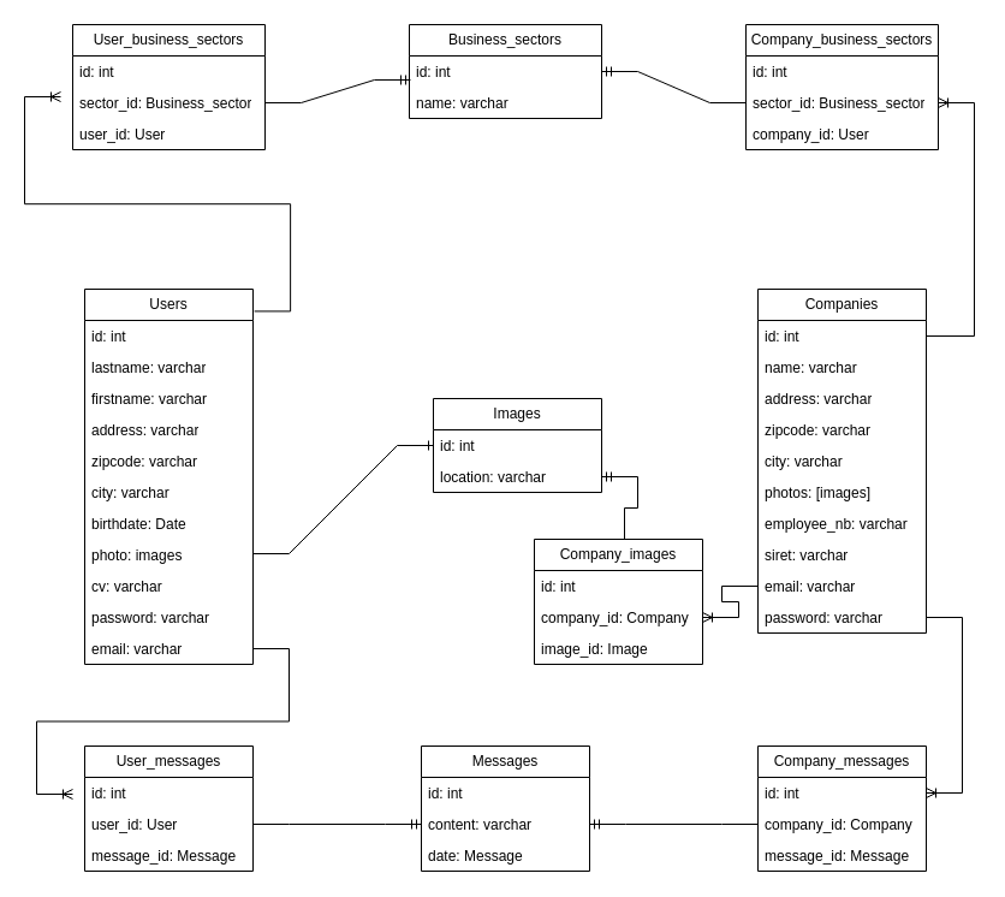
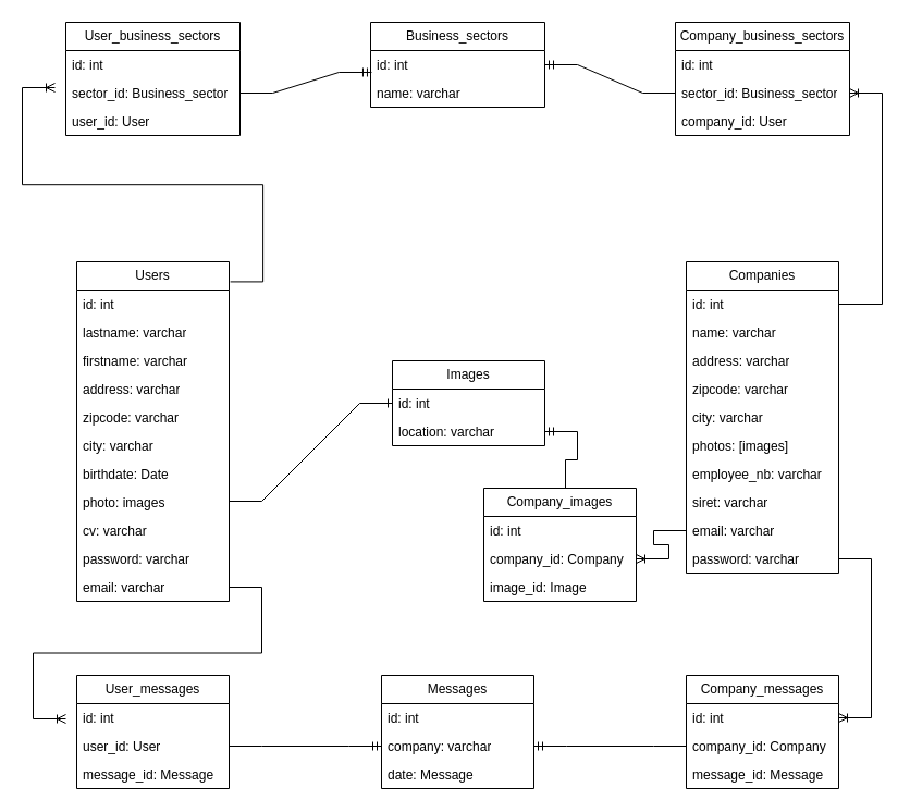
  <mxCell id="0" />
  <mxCell id="1" parent="0" />
  <mxCell id="2" value="Users" style="swimlane;fontStyle=0;childLayout=stackLayout;horizontal=1;startSize=26;fillColor=none;horizontalStack=0;resizeParent=1;resizeParentMax=0;resizeLast=0;collapsible=1;marginBottom=0;whiteSpace=wrap;html=1;" vertex="1" parent="1"><mxGeometry x="70" y="240" width="140" height="312" as="geometry" /></mxCell>
  <mxCell id="3" value="id: int" style="text;strokeColor=none;fillColor=none;align=left;verticalAlign=top;spacingLeft=4;spacingRight=4;overflow=hidden;rotatable=0;points=[[0,0.5],[1,0.5]];portConstraint=eastwest;whiteSpace=wrap;html=1;" vertex="1" parent="2"><mxGeometry y="26" width="140" height="26" as="geometry" /></mxCell>
  <mxCell id="4" value="lastname: varchar" style="text;strokeColor=none;fillColor=none;align=left;verticalAlign=top;spacingLeft=4;spacingRight=4;overflow=hidden;rotatable=0;points=[[0,0.5],[1,0.5]];portConstraint=eastwest;whiteSpace=wrap;html=1;" vertex="1" parent="2"><mxGeometry y="52" width="140" height="26" as="geometry" /></mxCell>
  <mxCell id="5" value="firstname: varchar" style="text;strokeColor=none;fillColor=none;align=left;verticalAlign=top;spacingLeft=4;spacingRight=4;overflow=hidden;rotatable=0;points=[[0,0.5],[1,0.5]];portConstraint=eastwest;whiteSpace=wrap;html=1;" vertex="1" parent="2"><mxGeometry y="78" width="140" height="26" as="geometry" /></mxCell>
  <mxCell id="6" value="address: varchar" style="text;strokeColor=none;fillColor=none;align=left;verticalAlign=top;spacingLeft=4;spacingRight=4;overflow=hidden;rotatable=0;points=[[0,0.5],[1,0.5]];portConstraint=eastwest;whiteSpace=wrap;html=1;" vertex="1" parent="2"><mxGeometry y="104" width="140" height="26" as="geometry" /></mxCell>
  <mxCell id="7" value="zipcode: varchar" style="text;strokeColor=none;fillColor=none;align=left;verticalAlign=top;spacingLeft=4;spacingRight=4;overflow=hidden;rotatable=0;points=[[0,0.5],[1,0.5]];portConstraint=eastwest;whiteSpace=wrap;html=1;" vertex="1" parent="2"><mxGeometry y="130" width="140" height="26" as="geometry" /></mxCell>
  <mxCell id="8" value="city: varchar" style="text;strokeColor=none;fillColor=none;align=left;verticalAlign=top;spacingLeft=4;spacingRight=4;overflow=hidden;rotatable=0;points=[[0,0.5],[1,0.5]];portConstraint=eastwest;whiteSpace=wrap;html=1;" vertex="1" parent="2"><mxGeometry y="156" width="140" height="26" as="geometry" /></mxCell>
  <mxCell id="9" value="birthdate: Date" style="text;strokeColor=none;fillColor=none;align=left;verticalAlign=top;spacingLeft=4;spacingRight=4;overflow=hidden;rotatable=0;points=[[0,0.5],[1,0.5]];portConstraint=eastwest;whiteSpace=wrap;html=1;" vertex="1" parent="2"><mxGeometry y="182" width="140" height="26" as="geometry" /></mxCell>
  <mxCell id="10" value="photo: images" style="text;strokeColor=none;fillColor=none;align=left;verticalAlign=top;spacingLeft=4;spacingRight=4;overflow=hidden;rotatable=0;points=[[0,0.5],[1,0.5]];portConstraint=eastwest;whiteSpace=wrap;html=1;" vertex="1" parent="2"><mxGeometry y="208" width="140" height="26" as="geometry" /></mxCell>
  <mxCell id="11" value="cv: varchar" style="text;strokeColor=none;fillColor=none;align=left;verticalAlign=top;spacingLeft=4;spacingRight=4;overflow=hidden;rotatable=0;points=[[0,0.5],[1,0.5]];portConstraint=eastwest;whiteSpace=wrap;html=1;" vertex="1" parent="2"><mxGeometry y="234" width="140" height="26" as="geometry" /></mxCell>
  <mxCell id="12" value="password: varchar" style="text;strokeColor=none;fillColor=none;align=left;verticalAlign=top;spacingLeft=4;spacingRight=4;overflow=hidden;rotatable=0;points=[[0,0.5],[1,0.5]];portConstraint=eastwest;whiteSpace=wrap;html=1;" vertex="1" parent="2"><mxGeometry y="260" width="140" height="26" as="geometry" /></mxCell>
  <mxCell id="13" value="email: varchar" style="text;strokeColor=none;fillColor=none;align=left;verticalAlign=top;spacingLeft=4;spacingRight=4;overflow=hidden;rotatable=0;points=[[0,0.5],[1,0.5]];portConstraint=eastwest;whiteSpace=wrap;html=1;" vertex="1" parent="2"><mxGeometry y="286" width="140" height="26" as="geometry" /></mxCell>
  <mxCell id="14" value="Companies" style="swimlane;fontStyle=0;childLayout=stackLayout;horizontal=1;startSize=26;fillColor=none;horizontalStack=0;resizeParent=1;resizeParentMax=0;resizeLast=0;collapsible=1;marginBottom=0;whiteSpace=wrap;html=1;" vertex="1" parent="1"><mxGeometry x="630" y="240" width="140" height="286" as="geometry" /></mxCell>
  <mxCell id="15" value="id: int" style="text;strokeColor=none;fillColor=none;align=left;verticalAlign=top;spacingLeft=4;spacingRight=4;overflow=hidden;rotatable=0;points=[[0,0.5],[1,0.5]];portConstraint=eastwest;whiteSpace=wrap;html=1;" vertex="1" parent="14"><mxGeometry y="26" width="140" height="26" as="geometry" /></mxCell>
  <mxCell id="16" value="name: varchar" style="text;strokeColor=none;fillColor=none;align=left;verticalAlign=top;spacingLeft=4;spacingRight=4;overflow=hidden;rotatable=0;points=[[0,0.5],[1,0.5]];portConstraint=eastwest;whiteSpace=wrap;html=1;" vertex="1" parent="14"><mxGeometry y="52" width="140" height="26" as="geometry" /></mxCell>
  <mxCell id="17" value="address: varchar" style="text;strokeColor=none;fillColor=none;align=left;verticalAlign=top;spacingLeft=4;spacingRight=4;overflow=hidden;rotatable=0;points=[[0,0.5],[1,0.5]];portConstraint=eastwest;whiteSpace=wrap;html=1;" vertex="1" parent="14"><mxGeometry y="78" width="140" height="26" as="geometry" /></mxCell>
  <mxCell id="18" value="zipcode: varchar" style="text;strokeColor=none;fillColor=none;align=left;verticalAlign=top;spacingLeft=4;spacingRight=4;overflow=hidden;rotatable=0;points=[[0,0.5],[1,0.5]];portConstraint=eastwest;whiteSpace=wrap;html=1;" vertex="1" parent="14"><mxGeometry y="104" width="140" height="26" as="geometry" /></mxCell>
  <mxCell id="19" value="city: varchar" style="text;strokeColor=none;fillColor=none;align=left;verticalAlign=top;spacingLeft=4;spacingRight=4;overflow=hidden;rotatable=0;points=[[0,0.5],[1,0.5]];portConstraint=eastwest;whiteSpace=wrap;html=1;" vertex="1" parent="14"><mxGeometry y="130" width="140" height="26" as="geometry" /></mxCell>
  <mxCell id="20" value="photos: [images]" style="text;strokeColor=none;fillColor=none;align=left;verticalAlign=top;spacingLeft=4;spacingRight=4;overflow=hidden;rotatable=0;points=[[0,0.5],[1,0.5]];portConstraint=eastwest;whiteSpace=wrap;html=1;" vertex="1" parent="14"><mxGeometry y="156" width="140" height="26" as="geometry" /></mxCell>
  <mxCell id="21" value="employee_nb: varchar" style="text;strokeColor=none;fillColor=none;align=left;verticalAlign=top;spacingLeft=4;spacingRight=4;overflow=hidden;rotatable=0;points=[[0,0.5],[1,0.5]];portConstraint=eastwest;whiteSpace=wrap;html=1;" vertex="1" parent="14"><mxGeometry y="182" width="140" height="26" as="geometry" /></mxCell>
  <mxCell id="22" value="siret: varchar" style="text;strokeColor=none;fillColor=none;align=left;verticalAlign=top;spacingLeft=4;spacingRight=4;overflow=hidden;rotatable=0;points=[[0,0.5],[1,0.5]];portConstraint=eastwest;whiteSpace=wrap;html=1;" vertex="1" parent="14"><mxGeometry y="208" width="140" height="26" as="geometry" /></mxCell>
  <mxCell id="23" value="email: varchar" style="text;strokeColor=none;fillColor=none;align=left;verticalAlign=top;spacingLeft=4;spacingRight=4;overflow=hidden;rotatable=0;points=[[0,0.5],[1,0.5]];portConstraint=eastwest;whiteSpace=wrap;html=1;" vertex="1" parent="14"><mxGeometry y="234" width="140" height="26" as="geometry" /></mxCell>
  <mxCell id="24" value="password: varchar" style="text;strokeColor=none;fillColor=none;align=left;verticalAlign=top;spacingLeft=4;spacingRight=4;overflow=hidden;rotatable=0;points=[[0,0.5],[1,0.5]];portConstraint=eastwest;whiteSpace=wrap;html=1;" vertex="1" parent="14"><mxGeometry y="260" width="140" height="26" as="geometry" /></mxCell>
  <mxCell id="25" value="Images" style="swimlane;fontStyle=0;childLayout=stackLayout;horizontal=1;startSize=26;fillColor=none;horizontalStack=0;resizeParent=1;resizeParentMax=0;resizeLast=0;collapsible=1;marginBottom=0;whiteSpace=wrap;html=1;" vertex="1" parent="1"><mxGeometry x="360" y="331" width="140" height="78" as="geometry" /></mxCell>
  <mxCell id="26" value="id: int" style="text;strokeColor=none;fillColor=none;align=left;verticalAlign=top;spacingLeft=4;spacingRight=4;overflow=hidden;rotatable=0;points=[[0,0.5],[1,0.5]];portConstraint=eastwest;whiteSpace=wrap;html=1;" vertex="1" parent="25"><mxGeometry y="26" width="140" height="26" as="geometry" /></mxCell>
  <mxCell id="27" value="location: varchar" style="text;strokeColor=none;fillColor=none;align=left;verticalAlign=top;spacingLeft=4;spacingRight=4;overflow=hidden;rotatable=0;points=[[0,0.5],[1,0.5]];portConstraint=eastwest;whiteSpace=wrap;html=1;" vertex="1" parent="25"><mxGeometry y="52" width="140" height="26" as="geometry" /></mxCell>
  <mxCell id="28" value="Messages" style="swimlane;fontStyle=0;childLayout=stackLayout;horizontal=1;startSize=26;fillColor=none;horizontalStack=0;resizeParent=1;resizeParentMax=0;resizeLast=0;collapsible=1;marginBottom=0;whiteSpace=wrap;html=1;" vertex="1" parent="1"><mxGeometry x="350" y="620" width="140" height="104" as="geometry" /></mxCell>
  <mxCell id="29" value="id: int" style="text;strokeColor=none;fillColor=none;align=left;verticalAlign=top;spacingLeft=4;spacingRight=4;overflow=hidden;rotatable=0;points=[[0,0.5],[1,0.5]];portConstraint=eastwest;whiteSpace=wrap;html=1;" vertex="1" parent="28"><mxGeometry y="26" width="140" height="26" as="geometry" /></mxCell>
- <mxCell id="30" value="content: varchar&lt;br&gt;" style="text;strokeColor=none;fillColor=none;align=left;verticalAlign=top;spacingLeft=4;spacingRight=4;overflow=hidden;rotatable=0;points=[[0,0.5],[1,0.5]];portConstraint=eastwest;whiteSpace=wrap;html=1;" vertex="1" parent="28"><mxGeometry y="52" width="140" height="26" as="geometry" /></mxCell>
+ <mxCell id="30" value="company: varchar&lt;br&gt;" style="text;strokeColor=none;fillColor=none;align=left;verticalAlign=top;spacingLeft=4;spacingRight=4;overflow=hidden;rotatable=0;points=[[0,0.5],[1,0.5]];portConstraint=eastwest;whiteSpace=wrap;html=1;" vertex="1" parent="28"><mxGeometry y="52" width="140" height="26" as="geometry" /></mxCell>
  <mxCell id="31" value="date: Message" style="text;strokeColor=none;fillColor=none;align=left;verticalAlign=top;spacingLeft=4;spacingRight=4;overflow=hidden;rotatable=0;points=[[0,0.5],[1,0.5]];portConstraint=eastwest;whiteSpace=wrap;html=1;" vertex="1" parent="28"><mxGeometry y="78" width="140" height="26" as="geometry" /></mxCell>
  <mxCell id="32" value="Company_messages" style="swimlane;fontStyle=0;childLayout=stackLayout;horizontal=1;startSize=26;fillColor=none;horizontalStack=0;resizeParent=1;resizeParentMax=0;resizeLast=0;collapsible=1;marginBottom=0;whiteSpace=wrap;html=1;" vertex="1" parent="1"><mxGeometry x="630" y="620" width="140" height="104" as="geometry" /></mxCell>
  <mxCell id="33" value="id: int" style="text;strokeColor=none;fillColor=none;align=left;verticalAlign=top;spacingLeft=4;spacingRight=4;overflow=hidden;rotatable=0;points=[[0,0.5],[1,0.5]];portConstraint=eastwest;whiteSpace=wrap;html=1;" vertex="1" parent="32"><mxGeometry y="26" width="140" height="26" as="geometry" /></mxCell>
  <mxCell id="34" value="company_id: Company" style="text;strokeColor=none;fillColor=none;align=left;verticalAlign=top;spacingLeft=4;spacingRight=4;overflow=hidden;rotatable=0;points=[[0,0.5],[1,0.5]];portConstraint=eastwest;whiteSpace=wrap;html=1;" vertex="1" parent="32"><mxGeometry y="52" width="140" height="26" as="geometry" /></mxCell>
  <mxCell id="35" value="message_id: Message" style="text;strokeColor=none;fillColor=none;align=left;verticalAlign=top;spacingLeft=4;spacingRight=4;overflow=hidden;rotatable=0;points=[[0,0.5],[1,0.5]];portConstraint=eastwest;whiteSpace=wrap;html=1;" vertex="1" parent="32"><mxGeometry y="78" width="140" height="26" as="geometry" /></mxCell>
  <mxCell id="36" value="User_messages" style="swimlane;fontStyle=0;childLayout=stackLayout;horizontal=1;startSize=26;fillColor=none;horizontalStack=0;resizeParent=1;resizeParentMax=0;resizeLast=0;collapsible=1;marginBottom=0;whiteSpace=wrap;html=1;" vertex="1" parent="1"><mxGeometry x="70" y="620" width="140" height="104" as="geometry" /></mxCell>
  <mxCell id="37" value="id: int" style="text;strokeColor=none;fillColor=none;align=left;verticalAlign=top;spacingLeft=4;spacingRight=4;overflow=hidden;rotatable=0;points=[[0,0.5],[1,0.5]];portConstraint=eastwest;whiteSpace=wrap;html=1;" vertex="1" parent="36"><mxGeometry y="26" width="140" height="26" as="geometry" /></mxCell>
  <mxCell id="38" value="user_id: User" style="text;strokeColor=none;fillColor=none;align=left;verticalAlign=top;spacingLeft=4;spacingRight=4;overflow=hidden;rotatable=0;points=[[0,0.5],[1,0.5]];portConstraint=eastwest;whiteSpace=wrap;html=1;" vertex="1" parent="36"><mxGeometry y="52" width="140" height="26" as="geometry" /></mxCell>
  <mxCell id="39" value="message_id: Message" style="text;strokeColor=none;fillColor=none;align=left;verticalAlign=top;spacingLeft=4;spacingRight=4;overflow=hidden;rotatable=0;points=[[0,0.5],[1,0.5]];portConstraint=eastwest;whiteSpace=wrap;html=1;" vertex="1" parent="36"><mxGeometry y="78" width="140" height="26" as="geometry" /></mxCell>
  <mxCell id="40" value="Business_sectors" style="swimlane;fontStyle=0;childLayout=stackLayout;horizontal=1;startSize=26;fillColor=none;horizontalStack=0;resizeParent=1;resizeParentMax=0;resizeLast=0;collapsible=1;marginBottom=0;whiteSpace=wrap;html=1;" vertex="1" parent="1"><mxGeometry x="340" y="20" width="160" height="78" as="geometry" /></mxCell>
  <mxCell id="41" value="id: int" style="text;strokeColor=none;fillColor=none;align=left;verticalAlign=top;spacingLeft=4;spacingRight=4;overflow=hidden;rotatable=0;points=[[0,0.5],[1,0.5]];portConstraint=eastwest;whiteSpace=wrap;html=1;" vertex="1" parent="40"><mxGeometry y="26" width="160" height="26" as="geometry" /></mxCell>
  <mxCell id="42" value="name: varchar" style="text;strokeColor=none;fillColor=none;align=left;verticalAlign=top;spacingLeft=4;spacingRight=4;overflow=hidden;rotatable=0;points=[[0,0.5],[1,0.5]];portConstraint=eastwest;whiteSpace=wrap;html=1;" vertex="1" parent="40"><mxGeometry y="52" width="160" height="26" as="geometry" /></mxCell>
  <mxCell id="43" value="User_business_sectors" style="swimlane;fontStyle=0;childLayout=stackLayout;horizontal=1;startSize=26;fillColor=none;horizontalStack=0;resizeParent=1;resizeParentMax=0;resizeLast=0;collapsible=1;marginBottom=0;whiteSpace=wrap;html=1;" vertex="1" parent="1"><mxGeometry x="60" y="20" width="160" height="104" as="geometry" /></mxCell>
  <mxCell id="44" value="id: int" style="text;strokeColor=none;fillColor=none;align=left;verticalAlign=top;spacingLeft=4;spacingRight=4;overflow=hidden;rotatable=0;points=[[0,0.5],[1,0.5]];portConstraint=eastwest;whiteSpace=wrap;html=1;" vertex="1" parent="43"><mxGeometry y="26" width="160" height="26" as="geometry" /></mxCell>
  <mxCell id="45" value="sector_id: Business_sector" style="text;strokeColor=none;fillColor=none;align=left;verticalAlign=top;spacingLeft=4;spacingRight=4;overflow=hidden;rotatable=0;points=[[0,0.5],[1,0.5]];portConstraint=eastwest;whiteSpace=wrap;html=1;" vertex="1" parent="43"><mxGeometry y="52" width="160" height="26" as="geometry" /></mxCell>
  <mxCell id="46" value="user_id: User" style="text;strokeColor=none;fillColor=none;align=left;verticalAlign=top;spacingLeft=4;spacingRight=4;overflow=hidden;rotatable=0;points=[[0,0.5],[1,0.5]];portConstraint=eastwest;whiteSpace=wrap;html=1;" vertex="1" parent="43"><mxGeometry y="78" width="160" height="26" as="geometry" /></mxCell>
  <mxCell id="47" value="Company_business_sectors" style="swimlane;fontStyle=0;childLayout=stackLayout;horizontal=1;startSize=26;fillColor=none;horizontalStack=0;resizeParent=1;resizeParentMax=0;resizeLast=0;collapsible=1;marginBottom=0;whiteSpace=wrap;html=1;" vertex="1" parent="1"><mxGeometry x="620" y="20" width="160" height="104" as="geometry" /></mxCell>
  <mxCell id="48" value="id: int" style="text;strokeColor=none;fillColor=none;align=left;verticalAlign=top;spacingLeft=4;spacingRight=4;overflow=hidden;rotatable=0;points=[[0,0.5],[1,0.5]];portConstraint=eastwest;whiteSpace=wrap;html=1;" vertex="1" parent="47"><mxGeometry y="26" width="160" height="26" as="geometry" /></mxCell>
  <mxCell id="49" value="sector_id: Business_sector" style="text;strokeColor=none;fillColor=none;align=left;verticalAlign=top;spacingLeft=4;spacingRight=4;overflow=hidden;rotatable=0;points=[[0,0.5],[1,0.5]];portConstraint=eastwest;whiteSpace=wrap;html=1;" vertex="1" parent="47"><mxGeometry y="52" width="160" height="26" as="geometry" /></mxCell>
  <mxCell id="50" value="company_id: User" style="text;strokeColor=none;fillColor=none;align=left;verticalAlign=top;spacingLeft=4;spacingRight=4;overflow=hidden;rotatable=0;points=[[0,0.5],[1,0.5]];portConstraint=eastwest;whiteSpace=wrap;html=1;" vertex="1" parent="47"><mxGeometry y="78" width="160" height="26" as="geometry" /></mxCell>
  <mxCell id="51" value="" style="edgeStyle=entityRelationEdgeStyle;fontSize=12;html=1;endArrow=ERoneToMany;rounded=0;exitX=1.008;exitY=0.059;exitDx=0;exitDy=0;exitPerimeter=0;" edge="1" parent="1" source="2"><mxGeometry width="100" height="100" relative="1" as="geometry"><mxPoint x="-10" y="250" as="sourcePoint" /><mxPoint x="50" y="80" as="targetPoint" /></mxGeometry></mxCell>
  <mxCell id="52" value="" style="edgeStyle=entityRelationEdgeStyle;fontSize=12;html=1;endArrow=ERmandOne;rounded=0;entryX=0.006;entryY=0.769;entryDx=0;entryDy=0;entryPerimeter=0;exitX=1;exitY=0.5;exitDx=0;exitDy=0;" edge="1" parent="1" source="45" target="41"><mxGeometry width="100" height="100" relative="1" as="geometry"><mxPoint x="230" y="90" as="sourcePoint" /><mxPoint x="330" y="70" as="targetPoint" /></mxGeometry></mxCell>
  <mxCell id="53" value="" style="edgeStyle=entityRelationEdgeStyle;fontSize=12;html=1;endArrow=ERmandOne;rounded=0;entryX=1;entryY=0.5;entryDx=0;entryDy=0;exitX=0;exitY=0.5;exitDx=0;exitDy=0;" edge="1" parent="1" source="49" target="41"><mxGeometry width="100" height="100" relative="1" as="geometry"><mxPoint x="560" y="81" as="sourcePoint" /><mxPoint x="504" y="63.004" as="targetPoint" /><Array as="points"><mxPoint x="513.04" y="63" /><mxPoint x="813.04" y="23" /><mxPoint x="623.04" y="47" /><mxPoint x="603.04" y="73" /></Array></mxGeometry></mxCell>
  <mxCell id="54" value="" style="edgeStyle=entityRelationEdgeStyle;fontSize=12;html=1;endArrow=ERoneToMany;rounded=0;exitX=1;exitY=0.5;exitDx=0;exitDy=0;" edge="1" parent="1" source="15" target="49"><mxGeometry width="100" height="100" relative="1" as="geometry"><mxPoint x="780" y="290" as="sourcePoint" /><mxPoint x="880" y="190" as="targetPoint" /></mxGeometry></mxCell>
  <mxCell id="55" value="" style="edgeStyle=entityRelationEdgeStyle;fontSize=12;html=1;endArrow=ERoneToMany;rounded=0;" edge="1" parent="1" source="13"><mxGeometry width="100" height="100" relative="1" as="geometry"><mxPoint x="-30" y="680" as="sourcePoint" /><mxPoint x="60" y="660" as="targetPoint" /><Array as="points"><mxPoint x="20" y="580" /></Array></mxGeometry></mxCell>
  <mxCell id="56" value="" style="edgeStyle=entityRelationEdgeStyle;fontSize=12;html=1;endArrow=ERoneToMany;rounded=0;exitX=1;exitY=0.5;exitDx=0;exitDy=0;entryX=1;entryY=0.5;entryDx=0;entryDy=0;" edge="1" parent="1" source="24" target="33"><mxGeometry width="100" height="100" relative="1" as="geometry"><mxPoint x="790" y="620" as="sourcePoint" /><mxPoint x="890" y="520" as="targetPoint" /></mxGeometry></mxCell>
  <mxCell id="57" value="" style="edgeStyle=entityRelationEdgeStyle;fontSize=12;html=1;endArrow=ERmandOne;rounded=0;exitX=0;exitY=0.5;exitDx=0;exitDy=0;entryX=1;entryY=0.5;entryDx=0;entryDy=0;" edge="1" parent="1" source="34" target="30"><mxGeometry width="100" height="100" relative="1" as="geometry"><mxPoint x="520" y="930" as="sourcePoint" /><mxPoint x="620" y="830" as="targetPoint" /></mxGeometry></mxCell>
  <mxCell id="58" value="" style="edgeStyle=entityRelationEdgeStyle;fontSize=12;html=1;endArrow=ERmandOne;rounded=0;exitX=1;exitY=0.5;exitDx=0;exitDy=0;entryX=0;entryY=0.5;entryDx=0;entryDy=0;" edge="1" parent="1" source="38" target="30"><mxGeometry width="100" height="100" relative="1" as="geometry"><mxPoint x="230" y="800" as="sourcePoint" /><mxPoint x="330" y="700" as="targetPoint" /></mxGeometry></mxCell>
  <mxCell id="59" value="Company_images" style="swimlane;fontStyle=0;childLayout=stackLayout;horizontal=1;startSize=26;fillColor=none;horizontalStack=0;resizeParent=1;resizeParentMax=0;resizeLast=0;collapsible=1;marginBottom=0;whiteSpace=wrap;html=1;" vertex="1" parent="1"><mxGeometry x="444" y="448" width="140" height="104" as="geometry" /></mxCell>
  <mxCell id="60" value="id: int" style="text;strokeColor=none;fillColor=none;align=left;verticalAlign=top;spacingLeft=4;spacingRight=4;overflow=hidden;rotatable=0;points=[[0,0.5],[1,0.5]];portConstraint=eastwest;whiteSpace=wrap;html=1;" vertex="1" parent="59"><mxGeometry y="26" width="140" height="26" as="geometry" /></mxCell>
  <mxCell id="61" value="company_id: Company" style="text;strokeColor=none;fillColor=none;align=left;verticalAlign=top;spacingLeft=4;spacingRight=4;overflow=hidden;rotatable=0;points=[[0,0.5],[1,0.5]];portConstraint=eastwest;whiteSpace=wrap;html=1;" vertex="1" parent="59"><mxGeometry y="52" width="140" height="26" as="geometry" /></mxCell>
  <mxCell id="62" value="image_id: Image" style="text;strokeColor=none;fillColor=none;align=left;verticalAlign=top;spacingLeft=4;spacingRight=4;overflow=hidden;rotatable=0;points=[[0,0.5],[1,0.5]];portConstraint=eastwest;whiteSpace=wrap;html=1;" vertex="1" parent="59"><mxGeometry y="78" width="140" height="26" as="geometry" /></mxCell>
  <mxCell id="63" value="" style="edgeStyle=entityRelationEdgeStyle;fontSize=12;html=1;endArrow=ERone;endFill=1;rounded=0;entryX=0;entryY=0.5;entryDx=0;entryDy=0;" edge="1" parent="1" target="26"><mxGeometry width="100" height="100" relative="1" as="geometry"><mxPoint x="210" y="460" as="sourcePoint" /><mxPoint x="310" y="360" as="targetPoint" /></mxGeometry></mxCell>
  <mxCell id="64" value="" style="edgeStyle=entityRelationEdgeStyle;fontSize=12;html=1;endArrow=ERoneToMany;rounded=0;exitX=0;exitY=0.5;exitDx=0;exitDy=0;entryX=1;entryY=0.5;entryDx=0;entryDy=0;" edge="1" parent="1" source="23" target="61"><mxGeometry width="100" height="100" relative="1" as="geometry"><mxPoint x="620" y="660" as="sourcePoint" /><mxPoint x="720" y="560" as="targetPoint" /></mxGeometry></mxCell>
  <mxCell id="65" value="" style="edgeStyle=entityRelationEdgeStyle;fontSize=12;html=1;endArrow=ERmandOne;rounded=0;exitX=0.75;exitY=0;exitDx=0;exitDy=0;" edge="1" parent="1" source="59" target="27"><mxGeometry width="100" height="100" relative="1" as="geometry"><mxPoint x="560" y="446" as="sourcePoint" /><mxPoint x="510" y="350" as="targetPoint" /></mxGeometry></mxCell>
